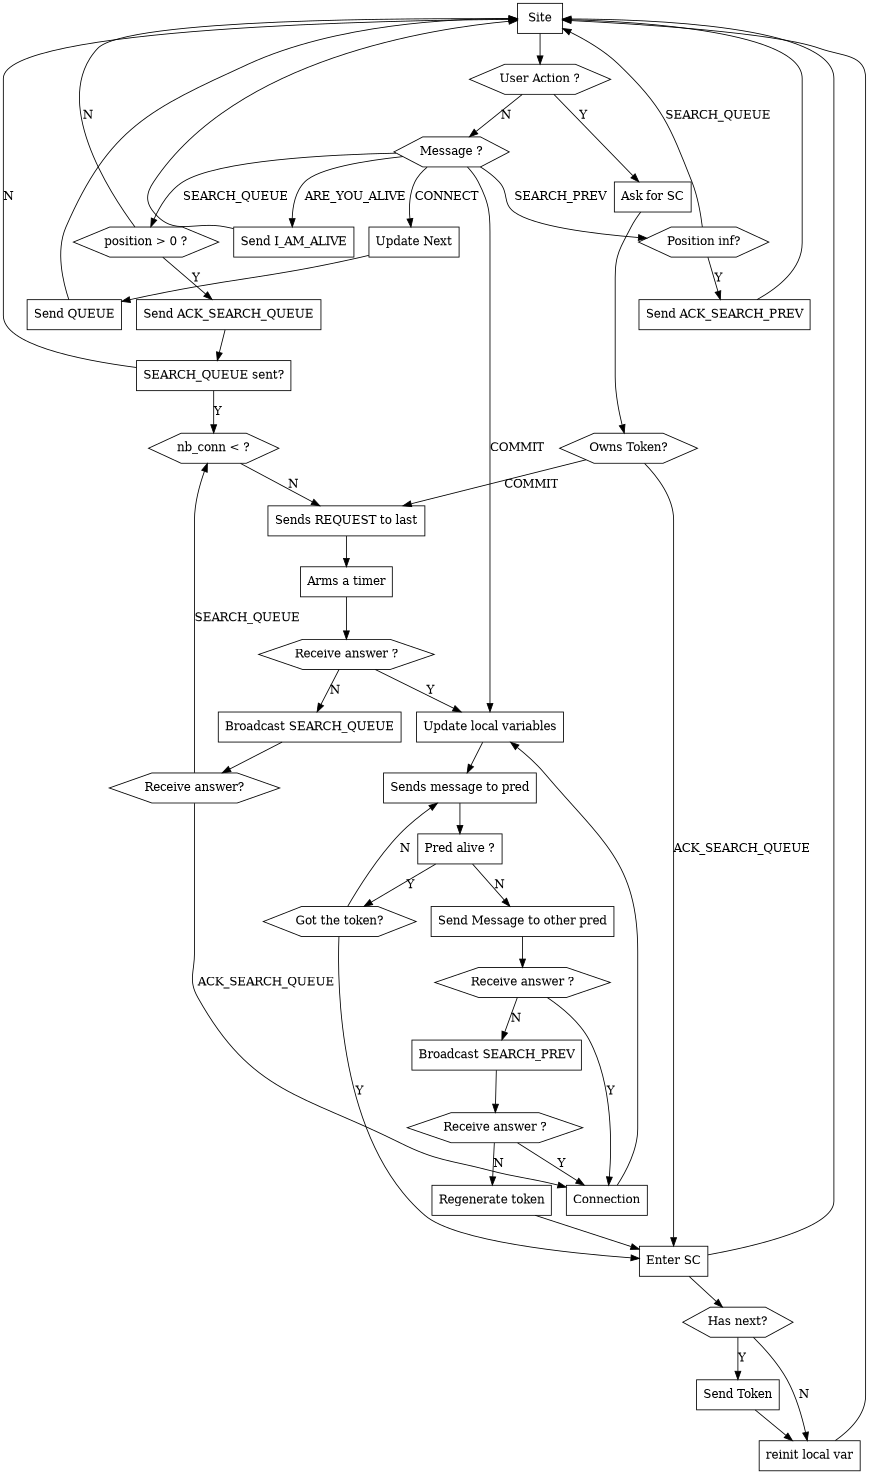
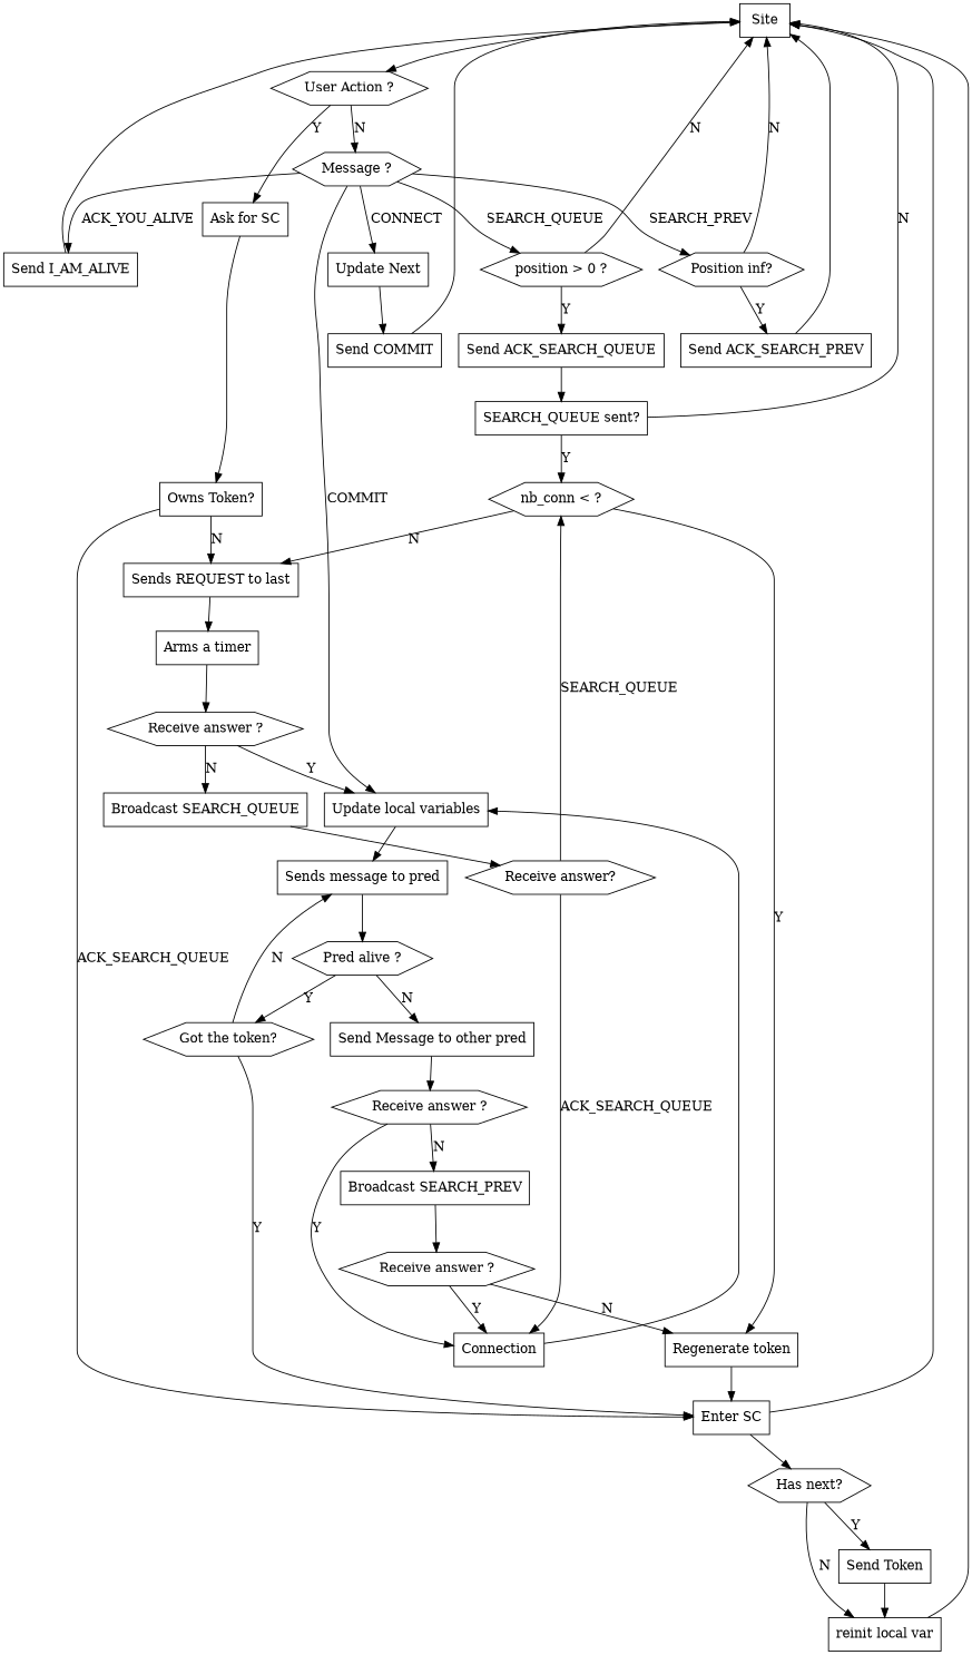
  digraph {
    node [shape=box]
    n1 [label=Site]
    n2 [label="User Action ?" shape=hexagon]
    n3 [label="Message ?" shape=hexagon]
    n4 [label="Ask for SC"]
    n5 [label="Update local variables"]
    n6 [label="Send I_AM_ALIVE"]
    n7 [label="Position inf?" shape=hexagon]
    n8 [label="Update Next"]
    n9 [label="position > 0 ?" shape=hexagon]
-   n10 [label="Owns Token?" shape=hexagon]
+   n10 [label="Owns Token?"]
    n11 [label="Sends message to pred"]
    n12 [label="Send ACK_SEARCH_PREV"]
-   n13 [label="Send QUEUE"]
+   n13 [label="Send COMMIT"]
    n14 [label="Send ACK_SEARCH_QUEUE"]
    n15 [label="Enter SC"]
    n16 [label="Sends REQUEST to last"]
    n17 [label="Has next?" shape=hexagon]
    n18 [label="Arms a timer"]
    n19 [label="Send Token"]
    n20 [label="reinit local var"]
    n21 [label="Receive answer ?" shape=hexagon]
    n22 [label="Broadcast SEARCH_QUEUE"]
    n23 [label="Receive answer?" shape=hexagon]
-   n24 [label="Pred alive ?"]
+   n24 [label="Pred alive ?" shape=hexagon]
    n25 [label="Got the token?" shape=hexagon]
    n26 [label="Send Message to other pred"]
    n27 [label="Receive answer ?" shape=hexagon]
    n28 [label=Connection]
    n29 [label="nb_conn < ?" shape=hexagon]
    n30 [label="Regenerate token"]
    n31 [label="Broadcast SEARCH_PREV"]
    n32 [label="Receive answer ?" shape=hexagon]
    n33 [label="SEARCH_QUEUE sent?"]
    n1 -> n2
    n2 -> n3 [label=N]
    n2 -> n4 [label=Y]
    n3 -> n5 [label=COMMIT]
-   n3 -> n6 [label=ARE_YOU_ALIVE]
+   n3 -> n6 [label=ACK_YOU_ALIVE]
    n3 -> n7 [label=SEARCH_PREV]
    n3 -> n8 [label=CONNECT]
    n3 -> n9 [label=SEARCH_QUEUE]
    n4 -> n10
    n5 -> n11
    n6 -> n1
-   n7 -> n1 [label=SEARCH_QUEUE]
+   n7 -> n1 [label=N]
    n7 -> n12 [label=Y]
    n8 -> n13
    n9 -> n1 [label=N]
    n9 -> n14 [label=Y]
    n10 -> n15 [label=ACK_SEARCH_QUEUE]
-   n10 -> n16 [label=COMMIT]
+   n10 -> n16 [label=N]
    n11 -> n24
    n12 -> n1
    n13 -> n1
    n14 -> n33
    n15 -> n1
    n15 -> n17
    n16 -> n18
    n17 -> n19 [label=Y]
    n17 -> n20 [label=N]
    n18 -> n21
    n19 -> n20
    n20 -> n1
    n21 -> n5 [label=Y]
    n21 -> n22 [label=N]
    n22 -> n23
    n23 -> n28 [label=ACK_SEARCH_QUEUE]
    n23 -> n29 [label=SEARCH_QUEUE]
    n24 -> n25 [label=Y]
    n24 -> n26 [label=N]
    n25 -> n11 [label=N]
    n25 -> n15 [label=Y]
    n26 -> n27
    n27 -> n28 [label=Y]
    n27 -> n31 [label=N]
    n28 -> n5
    n29 -> n16 [label=N]
+   n29 -> n30 [label=Y]
    n30 -> n15
    n31 -> n32
    n32 -> n28 [label=Y]
    n32 -> n30 [label=N]
    n33 -> n1 [label=N]
    n33 -> n29 [label=Y]
  }
